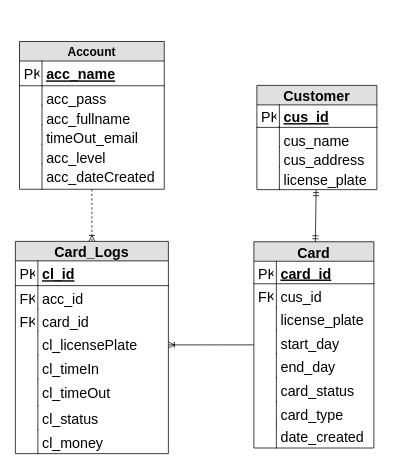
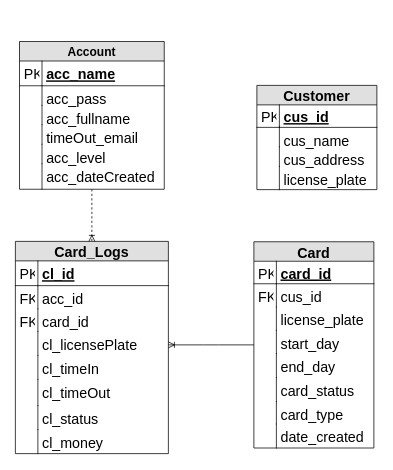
  <mxCell id="0" />
  <mxCell id="1" parent="0" />
  <mxCell id="2" value="&#10;Card&#10;" style="swimlane;fontStyle=1;childLayout=stackLayout;horizontal=1;startSize=26;fillColor=#e0e0e0;horizontalStack=0;resizeParent=1;resizeParentMax=0;resizeLast=0;collapsible=1;marginBottom=0;swimlaneFillColor=#ffffff;align=center;fontSize=19;" parent="1" vertex="1"><mxGeometry x="338" y="321.5" width="160" height="275" as="geometry" /></mxCell>
  <mxCell id="3" value="card_id" style="shape=partialRectangle;top=0;left=0;right=0;bottom=1;align=left;verticalAlign=middle;fillColor=none;spacingLeft=34;spacingRight=4;overflow=hidden;rotatable=0;points=[[0,0.5],[1,0.5]];portConstraint=eastwest;dropTarget=0;fontStyle=5;fontSize=19;" parent="2" vertex="1"><mxGeometry y="26" width="160" height="30" as="geometry" /></mxCell>
  <mxCell id="4" value="PK" style="shape=partialRectangle;top=0;left=0;bottom=0;fillColor=none;align=left;verticalAlign=middle;spacingLeft=4;spacingRight=4;overflow=hidden;rotatable=0;points=[];portConstraint=eastwest;part=1;fontSize=19;" parent="3" vertex="1" connectable="0"><mxGeometry width="30" height="30" as="geometry" /></mxCell>
  <mxCell id="5" value="cus_id" style="shape=partialRectangle;top=0;left=0;right=0;bottom=0;align=left;verticalAlign=top;fillColor=none;spacingLeft=34;spacingRight=4;overflow=hidden;rotatable=0;points=[[0,0.5],[1,0.5]];portConstraint=eastwest;dropTarget=0;fontSize=19;" parent="2" vertex="1"><mxGeometry y="56" width="160" height="31" as="geometry" /></mxCell>
  <mxCell id="6" value="FK" style="shape=partialRectangle;top=0;left=0;bottom=0;fillColor=none;align=left;verticalAlign=top;spacingLeft=4;spacingRight=4;overflow=hidden;rotatable=0;points=[];portConstraint=eastwest;part=1;fontSize=19;" parent="5" vertex="1" connectable="0"><mxGeometry width="30" height="31" as="geometry" /></mxCell>
  <mxCell id="7" value="license_plate&#10;&#10;" style="shape=partialRectangle;top=0;left=0;right=0;bottom=0;align=left;verticalAlign=top;fillColor=none;spacingLeft=34;spacingRight=4;overflow=hidden;rotatable=0;points=[[0,0.5],[1,0.5]];portConstraint=eastwest;dropTarget=0;fontSize=19;" parent="2" vertex="1"><mxGeometry y="87" width="160" height="31" as="geometry" /></mxCell>
  <mxCell id="8" value="" style="shape=partialRectangle;top=0;left=0;bottom=0;fillColor=none;align=left;verticalAlign=top;spacingLeft=4;spacingRight=4;overflow=hidden;rotatable=0;points=[];portConstraint=eastwest;part=1;fontSize=19;" parent="7" vertex="1" connectable="0"><mxGeometry width="30" height="31" as="geometry" /></mxCell>
  <mxCell id="9" value="start_day" style="shape=partialRectangle;top=0;left=0;right=0;bottom=0;align=left;verticalAlign=top;fillColor=none;spacingLeft=34;spacingRight=4;overflow=hidden;rotatable=0;points=[[0,0.5],[1,0.5]];portConstraint=eastwest;dropTarget=0;fontSize=19;" parent="2" vertex="1"><mxGeometry y="118" width="160" height="31" as="geometry" /></mxCell>
  <mxCell id="10" value="" style="shape=partialRectangle;top=0;left=0;bottom=0;fillColor=none;align=left;verticalAlign=top;spacingLeft=4;spacingRight=4;overflow=hidden;rotatable=0;points=[];portConstraint=eastwest;part=1;fontSize=19;" parent="9" vertex="1" connectable="0"><mxGeometry width="30" height="31" as="geometry" /></mxCell>
  <mxCell id="11" value="end_day" style="shape=partialRectangle;top=0;left=0;right=0;bottom=0;align=left;verticalAlign=top;fillColor=none;spacingLeft=34;spacingRight=4;overflow=hidden;rotatable=0;points=[[0,0.5],[1,0.5]];portConstraint=eastwest;dropTarget=0;fontSize=19;" parent="2" vertex="1"><mxGeometry y="149" width="160" height="32" as="geometry" /></mxCell>
  <mxCell id="12" value="" style="shape=partialRectangle;top=0;left=0;bottom=0;fillColor=none;align=left;verticalAlign=top;spacingLeft=4;spacingRight=4;overflow=hidden;rotatable=0;points=[];portConstraint=eastwest;part=1;fontSize=19;" parent="11" vertex="1" connectable="0"><mxGeometry width="30" height="32" as="geometry" /></mxCell>
  <mxCell id="13" value="card_status" style="shape=partialRectangle;top=0;left=0;right=0;bottom=0;align=left;verticalAlign=top;fillColor=none;spacingLeft=34;spacingRight=4;overflow=hidden;rotatable=0;points=[[0,0.5],[1,0.5]];portConstraint=eastwest;dropTarget=0;fontSize=19;" parent="2" vertex="1"><mxGeometry y="181" width="160" height="32" as="geometry" /></mxCell>
  <mxCell id="14" value="" style="shape=partialRectangle;top=0;left=0;bottom=0;fillColor=none;align=left;verticalAlign=top;spacingLeft=4;spacingRight=4;overflow=hidden;rotatable=0;points=[];portConstraint=eastwest;part=1;fontSize=19;" parent="13" vertex="1" connectable="0"><mxGeometry width="30" height="32" as="geometry" /></mxCell>
  <mxCell id="15" value="card_type" style="shape=partialRectangle;top=0;left=0;right=0;bottom=0;align=left;verticalAlign=top;fillColor=none;spacingLeft=34;spacingRight=4;overflow=hidden;rotatable=0;points=[[0,0.5],[1,0.5]];portConstraint=eastwest;dropTarget=0;fontSize=19;" parent="2" vertex="1"><mxGeometry y="213" width="160" height="30" as="geometry" /></mxCell>
  <mxCell id="16" value="" style="shape=partialRectangle;top=0;left=0;bottom=0;fillColor=none;align=left;verticalAlign=top;spacingLeft=4;spacingRight=4;overflow=hidden;rotatable=0;points=[];portConstraint=eastwest;part=1;fontSize=19;" parent="15" vertex="1" connectable="0"><mxGeometry width="30" height="30.0" as="geometry" /></mxCell>
  <mxCell id="17" value="date_created&#10;" style="shape=partialRectangle;top=0;left=0;right=0;bottom=0;align=left;verticalAlign=top;fillColor=none;spacingLeft=34;spacingRight=4;overflow=hidden;rotatable=0;points=[[0,0.5],[1,0.5]];portConstraint=eastwest;dropTarget=0;fontSize=19;" parent="2" vertex="1"><mxGeometry y="243" width="160" height="32" as="geometry" /></mxCell>
  <mxCell id="18" value="" style="shape=partialRectangle;top=0;left=0;bottom=0;fillColor=none;align=left;verticalAlign=top;spacingLeft=4;spacingRight=4;overflow=hidden;rotatable=0;points=[];portConstraint=eastwest;part=1;fontSize=19;" parent="17" vertex="1" connectable="0"><mxGeometry width="30" height="32" as="geometry" /></mxCell>
  <mxCell id="19" value="Card_Logs" style="swimlane;fontStyle=1;childLayout=stackLayout;horizontal=1;startSize=26;fillColor=#e0e0e0;horizontalStack=0;resizeParent=1;resizeParentMax=0;resizeLast=0;collapsible=1;marginBottom=0;swimlaneFillColor=#ffffff;align=center;fontSize=19;" parent="1" vertex="1"><mxGeometry x="20" y="321" width="204" height="283" as="geometry" /></mxCell>
  <mxCell id="20" value="cl_id&#10;&#10;" style="shape=partialRectangle;top=0;left=0;right=0;bottom=1;align=left;verticalAlign=top;fillColor=none;spacingLeft=34;spacingRight=4;overflow=hidden;rotatable=0;points=[[0,0.5],[1,0.5]];portConstraint=eastwest;dropTarget=0;fontSize=19;fontStyle=5" parent="19" vertex="1"><mxGeometry y="26" width="204" height="33" as="geometry" /></mxCell>
  <mxCell id="21" value="PK" style="shape=partialRectangle;top=0;left=0;bottom=0;fillColor=none;align=left;verticalAlign=top;spacingLeft=4;spacingRight=4;overflow=hidden;rotatable=0;points=[];portConstraint=eastwest;part=1;fontSize=19;" parent="20" vertex="1" connectable="0"><mxGeometry width="30" height="33.0" as="geometry" /></mxCell>
  <mxCell id="22" value="acc_id" style="shape=partialRectangle;top=0;left=0;right=0;bottom=0;align=left;verticalAlign=top;fillColor=none;spacingLeft=34;spacingRight=4;overflow=hidden;rotatable=0;points=[[0,0.5],[1,0.5]];portConstraint=eastwest;dropTarget=0;fontSize=19;" parent="19" vertex="1"><mxGeometry y="59" width="204" height="31" as="geometry" /></mxCell>
  <mxCell id="23" value="FK" style="shape=partialRectangle;top=0;left=0;bottom=0;fillColor=none;align=left;verticalAlign=top;spacingLeft=4;spacingRight=4;overflow=hidden;rotatable=0;points=[];portConstraint=eastwest;part=1;fontSize=19;" parent="22" vertex="1" connectable="0"><mxGeometry width="30" height="31" as="geometry" /></mxCell>
  <mxCell id="24" value="card_id" style="shape=partialRectangle;top=0;left=0;right=0;bottom=0;align=left;verticalAlign=top;fillColor=none;spacingLeft=34;spacingRight=4;overflow=hidden;rotatable=0;points=[[0,0.5],[1,0.5]];portConstraint=eastwest;dropTarget=0;fontSize=19;" parent="19" vertex="1"><mxGeometry y="90" width="204" height="30" as="geometry" /></mxCell>
  <mxCell id="25" value="FK" style="shape=partialRectangle;top=0;left=0;bottom=0;fillColor=none;align=left;verticalAlign=top;spacingLeft=4;spacingRight=4;overflow=hidden;rotatable=0;points=[];portConstraint=eastwest;part=1;fontSize=19;" parent="24" vertex="1" connectable="0"><mxGeometry width="30" height="30" as="geometry" /></mxCell>
  <mxCell id="26" value="cl_licensePlate&#10;" style="shape=partialRectangle;top=0;left=0;right=0;bottom=0;align=left;verticalAlign=top;fillColor=none;spacingLeft=34;spacingRight=4;overflow=hidden;rotatable=0;points=[[0,0.5],[1,0.5]];portConstraint=eastwest;dropTarget=0;fontSize=19;" parent="19" vertex="1"><mxGeometry y="120" width="204" height="32" as="geometry" /></mxCell>
  <mxCell id="27" value="" style="shape=partialRectangle;top=0;left=0;bottom=0;fillColor=none;align=left;verticalAlign=top;spacingLeft=4;spacingRight=4;overflow=hidden;rotatable=0;points=[];portConstraint=eastwest;part=1;fontSize=19;" parent="26" vertex="1" connectable="0"><mxGeometry width="30" height="32" as="geometry" /></mxCell>
  <mxCell id="28" value="cl_timeIn" style="shape=partialRectangle;top=0;left=0;right=0;bottom=0;align=left;verticalAlign=top;fillColor=none;spacingLeft=34;spacingRight=4;overflow=hidden;rotatable=0;points=[[0,0.5],[1,0.5]];portConstraint=eastwest;dropTarget=0;fontSize=19;" parent="19" vertex="1"><mxGeometry y="152" width="204" height="32" as="geometry" /></mxCell>
  <mxCell id="29" value="" style="shape=partialRectangle;top=0;left=0;bottom=0;fillColor=none;align=left;verticalAlign=top;spacingLeft=4;spacingRight=4;overflow=hidden;rotatable=0;points=[];portConstraint=eastwest;part=1;fontSize=19;" parent="28" vertex="1" connectable="0"><mxGeometry width="30" height="32" as="geometry" /></mxCell>
  <mxCell id="30" value="cl_timeOut" style="shape=partialRectangle;top=0;left=0;right=0;bottom=0;align=left;verticalAlign=top;fillColor=none;spacingLeft=34;spacingRight=4;overflow=hidden;rotatable=0;points=[[0,0.5],[1,0.5]];portConstraint=eastwest;dropTarget=0;fontSize=19;" parent="19" vertex="1"><mxGeometry y="184" width="204" height="35" as="geometry" /></mxCell>
  <mxCell id="31" value="" style="shape=partialRectangle;top=0;left=0;bottom=0;fillColor=none;align=left;verticalAlign=top;spacingLeft=4;spacingRight=4;overflow=hidden;rotatable=0;points=[];portConstraint=eastwest;part=1;fontSize=19;" parent="30" vertex="1" connectable="0"><mxGeometry width="30" height="35" as="geometry" /></mxCell>
  <mxCell id="32" value="cl_status" style="shape=partialRectangle;top=0;left=0;right=0;bottom=0;align=left;verticalAlign=top;fillColor=none;spacingLeft=34;spacingRight=4;overflow=hidden;rotatable=0;points=[[0,0.5],[1,0.5]];portConstraint=eastwest;dropTarget=0;fontSize=19;" parent="19" vertex="1"><mxGeometry y="219" width="204" height="32" as="geometry" /></mxCell>
  <mxCell id="33" value="" style="shape=partialRectangle;top=0;left=0;bottom=0;fillColor=none;align=left;verticalAlign=top;spacingLeft=4;spacingRight=4;overflow=hidden;rotatable=0;points=[];portConstraint=eastwest;part=1;fontSize=19;" parent="32" vertex="1" connectable="0"><mxGeometry width="30" height="32" as="geometry" /></mxCell>
  <mxCell id="34" value="cl_money" style="shape=partialRectangle;top=0;left=0;right=0;bottom=0;align=left;verticalAlign=top;fillColor=none;spacingLeft=34;spacingRight=4;overflow=hidden;rotatable=0;points=[[0,0.5],[1,0.5]];portConstraint=eastwest;dropTarget=0;fontSize=19;" vertex="1" parent="19"><mxGeometry y="251" width="204" height="32" as="geometry" /></mxCell>
  <mxCell id="35" value="" style="shape=partialRectangle;top=0;left=0;bottom=0;fillColor=none;align=left;verticalAlign=top;spacingLeft=4;spacingRight=4;overflow=hidden;rotatable=0;points=[];portConstraint=eastwest;part=1;fontSize=19;" vertex="1" connectable="0" parent="34"><mxGeometry width="30" height="32" as="geometry" /></mxCell>
  <mxCell id="36" value="" style="fontSize=19;html=1;endArrow=ERoneToMany;edgeStyle=elbowEdgeStyle;elbow=vertical;" parent="1" source="2" target="19" edge="1"><mxGeometry width="100" height="100" relative="1" as="geometry"><mxPoint x="214" y="584" as="sourcePoint" /><mxPoint x="314" y="484" as="targetPoint" /></mxGeometry></mxCell>
  <mxCell id="37" value="Customer" style="swimlane;fontStyle=1;childLayout=stackLayout;horizontal=1;startSize=26;fillColor=#e0e0e0;horizontalStack=0;resizeParent=1;resizeParentMax=0;resizeLast=0;collapsible=1;marginBottom=0;swimlaneFillColor=#ffffff;align=center;fontSize=19;" parent="1" vertex="1"><mxGeometry x="342" y="113" width="160" height="139" as="geometry" /></mxCell>
  <mxCell id="38" value="cus_id" style="shape=partialRectangle;top=0;left=0;right=0;bottom=1;align=left;verticalAlign=middle;fillColor=none;spacingLeft=34;spacingRight=4;overflow=hidden;rotatable=0;points=[[0,0.5],[1,0.5]];portConstraint=eastwest;dropTarget=0;fontStyle=5;fontSize=19;" parent="37" vertex="1"><mxGeometry y="26" width="160" height="30" as="geometry" /></mxCell>
  <mxCell id="39" value="PK" style="shape=partialRectangle;top=0;left=0;bottom=0;fillColor=none;align=left;verticalAlign=middle;spacingLeft=4;spacingRight=4;overflow=hidden;rotatable=0;points=[];portConstraint=eastwest;part=1;fontSize=19;" parent="38" vertex="1" connectable="0"><mxGeometry width="30" height="30" as="geometry" /></mxCell>
  <mxCell id="40" value="cus_name" style="shape=partialRectangle;top=0;left=0;right=0;bottom=0;align=left;verticalAlign=top;fillColor=none;spacingLeft=34;spacingRight=4;overflow=hidden;rotatable=0;points=[[0,0.5],[1,0.5]];portConstraint=eastwest;dropTarget=0;fontSize=19;" parent="37" vertex="1"><mxGeometry y="56" width="160" height="26" as="geometry" /></mxCell>
  <mxCell id="41" value="" style="shape=partialRectangle;top=0;left=0;bottom=0;fillColor=none;align=left;verticalAlign=top;spacingLeft=4;spacingRight=4;overflow=hidden;rotatable=0;points=[];portConstraint=eastwest;part=1;fontSize=19;" parent="40" vertex="1" connectable="0"><mxGeometry y="-1" width="30" height="27" as="geometry" /></mxCell>
  <mxCell id="42" value="cus_address" style="shape=partialRectangle;top=0;left=0;right=0;bottom=0;align=left;verticalAlign=top;fillColor=none;spacingLeft=34;spacingRight=4;overflow=hidden;rotatable=0;points=[[0,0.5],[1,0.5]];portConstraint=eastwest;dropTarget=0;fontSize=19;" parent="37" vertex="1"><mxGeometry y="82" width="160" height="26" as="geometry" /></mxCell>
  <mxCell id="43" value="" style="shape=partialRectangle;top=0;left=0;bottom=0;fillColor=none;align=left;verticalAlign=top;spacingLeft=4;spacingRight=4;overflow=hidden;rotatable=0;points=[];portConstraint=eastwest;part=1;fontSize=19;" parent="42" vertex="1" connectable="0"><mxGeometry width="30" height="26" as="geometry" /></mxCell>
  <mxCell id="44" value="license_plate&#10;&#10;" style="shape=partialRectangle;top=0;left=0;right=0;bottom=0;align=left;verticalAlign=top;fillColor=none;spacingLeft=34;spacingRight=4;overflow=hidden;rotatable=0;points=[[0,0.5],[1,0.5]];portConstraint=eastwest;dropTarget=0;fontSize=19;" parent="37" vertex="1"><mxGeometry y="108" width="160" height="31" as="geometry" /></mxCell>
  <mxCell id="45" value="" style="shape=partialRectangle;top=0;left=0;bottom=0;fillColor=none;align=left;verticalAlign=top;spacingLeft=4;spacingRight=4;overflow=hidden;rotatable=0;points=[];portConstraint=eastwest;part=1;fontSize=19;" parent="44" vertex="1" connectable="0"><mxGeometry width="30" height="31" as="geometry" /></mxCell>
  <mxCell id="46" value="Account" style="swimlane;fontStyle=1;childLayout=stackLayout;horizontal=1;startSize=26;fillColor=#e0e0e0;horizontalStack=0;resizeParent=1;resizeParentMax=0;resizeLast=0;collapsible=1;marginBottom=0;swimlaneFillColor=#ffffff;align=center;fontSize=16;" parent="1" vertex="1"><mxGeometry x="25.5" y="54.5" width="193" height="197" as="geometry" /></mxCell>
  <mxCell id="47" value="acc_name&#10;" style="shape=partialRectangle;top=0;left=0;right=0;bottom=1;align=left;verticalAlign=top;fillColor=none;spacingLeft=34;spacingRight=4;overflow=hidden;rotatable=0;points=[[0,0.5],[1,0.5]];portConstraint=eastwest;dropTarget=0;fontSize=19;fontStyle=5" parent="46" vertex="1"><mxGeometry y="26" width="193" height="33" as="geometry" /></mxCell>
  <mxCell id="48" value="PK" style="shape=partialRectangle;top=0;left=0;bottom=0;fillColor=none;align=left;verticalAlign=top;spacingLeft=4;spacingRight=4;overflow=hidden;rotatable=0;points=[];portConstraint=eastwest;part=1;fontSize=19;" parent="47" vertex="1" connectable="0"><mxGeometry width="30" height="33.0" as="geometry" /></mxCell>
  <mxCell id="49" value="acc_pass" style="shape=partialRectangle;top=0;left=0;right=0;bottom=0;align=left;verticalAlign=top;fillColor=none;spacingLeft=34;spacingRight=4;overflow=hidden;rotatable=0;points=[[0,0.5],[1,0.5]];portConstraint=eastwest;dropTarget=0;fontSize=19;" parent="46" vertex="1"><mxGeometry y="59" width="193" height="26" as="geometry" /></mxCell>
  <mxCell id="50" value="" style="shape=partialRectangle;top=0;left=0;bottom=0;fillColor=none;align=left;verticalAlign=top;spacingLeft=4;spacingRight=4;overflow=hidden;rotatable=0;points=[];portConstraint=eastwest;part=1;fontSize=19;" parent="49" vertex="1" connectable="0"><mxGeometry width="30" height="26" as="geometry" /></mxCell>
  <mxCell id="51" value="acc_fullname" style="shape=partialRectangle;top=0;left=0;right=0;bottom=0;align=left;verticalAlign=top;fillColor=none;spacingLeft=34;spacingRight=4;overflow=hidden;rotatable=0;points=[[0,0.5],[1,0.5]];portConstraint=eastwest;dropTarget=0;fontSize=19;" parent="46" vertex="1"><mxGeometry y="85" width="193" height="26" as="geometry" /></mxCell>
  <mxCell id="52" value="" style="shape=partialRectangle;top=0;left=0;bottom=0;fillColor=none;align=left;verticalAlign=top;spacingLeft=4;spacingRight=4;overflow=hidden;rotatable=0;points=[];portConstraint=eastwest;part=1;fontSize=19;" parent="51" vertex="1" connectable="0"><mxGeometry width="30" height="26" as="geometry" /></mxCell>
  <mxCell id="53" value="timeOut_email" style="shape=partialRectangle;top=0;left=0;right=0;bottom=0;align=left;verticalAlign=top;fillColor=none;spacingLeft=34;spacingRight=4;overflow=hidden;rotatable=0;points=[[0,0.5],[1,0.5]];portConstraint=eastwest;dropTarget=0;fontSize=19;" parent="46" vertex="1"><mxGeometry y="111" width="193" height="26" as="geometry" /></mxCell>
  <mxCell id="54" value="" style="shape=partialRectangle;top=0;left=0;bottom=0;fillColor=none;align=left;verticalAlign=top;spacingLeft=4;spacingRight=4;overflow=hidden;rotatable=0;points=[];portConstraint=eastwest;part=1;fontSize=19;" parent="53" vertex="1" connectable="0"><mxGeometry width="30" height="26" as="geometry" /></mxCell>
  <mxCell id="55" value="acc_level" style="shape=partialRectangle;top=0;left=0;right=0;bottom=0;align=left;verticalAlign=top;fillColor=none;spacingLeft=34;spacingRight=4;overflow=hidden;rotatable=0;points=[[0,0.5],[1,0.5]];portConstraint=eastwest;dropTarget=0;fontSize=19;" parent="46" vertex="1"><mxGeometry y="137" width="193" height="26" as="geometry" /></mxCell>
  <mxCell id="56" value="" style="shape=partialRectangle;top=0;left=0;bottom=0;fillColor=none;align=left;verticalAlign=top;spacingLeft=4;spacingRight=4;overflow=hidden;rotatable=0;points=[];portConstraint=eastwest;part=1;fontSize=12;" parent="55" vertex="1" connectable="0"><mxGeometry width="30" height="26" as="geometry" /></mxCell>
  <mxCell id="57" value="acc_dateCreated" style="shape=partialRectangle;top=0;left=0;right=0;bottom=0;align=left;verticalAlign=top;fillColor=none;spacingLeft=34;spacingRight=4;overflow=hidden;rotatable=0;points=[[0,0.5],[1,0.5]];portConstraint=eastwest;dropTarget=0;fontSize=19;" parent="46" vertex="1"><mxGeometry y="163" width="193" height="34" as="geometry" /></mxCell>
  <mxCell id="58" value="" style="shape=partialRectangle;top=0;left=0;bottom=0;fillColor=none;align=left;verticalAlign=top;spacingLeft=4;spacingRight=4;overflow=hidden;rotatable=0;points=[];portConstraint=eastwest;part=1;fontSize=19;" parent="57" vertex="1" connectable="0"><mxGeometry width="30" height="34" as="geometry" /></mxCell>
  <mxCell id="59" value="" style="fontSize=19;html=1;endArrow=ERoneToMany;dashed=1;" parent="1" source="46" target="19" edge="1"><mxGeometry width="100" height="100" relative="1" as="geometry"><mxPoint x="54" y="784" as="sourcePoint" /><mxPoint x="154" y="684" as="targetPoint" /></mxGeometry></mxCell>
  <mxCell id="60" style="edgeStyle=elbowEdgeStyle;rounded=0;orthogonalLoop=1;jettySize=auto;elbow=vertical;html=1;exitX=0.5;exitY=0;exitDx=0;exitDy=0;fontSize=19;" parent="1" edge="1"><mxGeometry relative="1" as="geometry"><mxPoint x="375" y="116" as="sourcePoint" /><mxPoint x="375" y="116" as="targetPoint" /></mxGeometry></mxCell>
  <mxCell id="61" value="&amp;nbsp; &amp;nbsp;" style="text;html=1;resizable=0;points=[];autosize=1;align=left;verticalAlign=top;spacingTop=-4;" parent="1" vertex="1"><mxGeometry x="338" y="20" width="21" height="14" as="geometry" /></mxCell>
- <mxCell id="62" value="" style="fontSize=12;html=1;endArrow=ERmandOne;startArrow=ERmandOne;" parent="1" source="2" target="37" edge="1"><mxGeometry width="100" height="100" relative="1" as="geometry"><mxPoint x="522" y="361" as="sourcePoint" /><mxPoint x="622" y="261" as="targetPoint" /></mxGeometry></mxCell>
